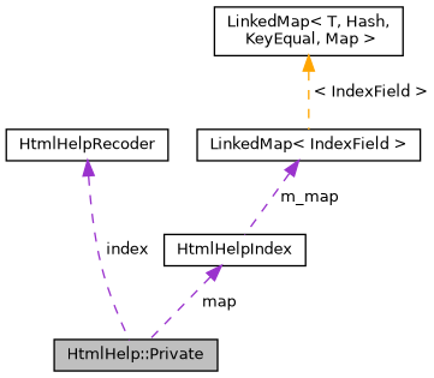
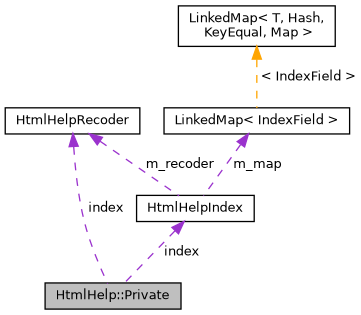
  digraph {
    node [color=black fillcolor=white fontname=Helvetica fontsize=10 shape=record style=filled]
    edge [color=darkorchid3 dir=back fontname=Helvetica fontsize=10 labelfontname=Helvetica labelfontsize=10 style=dashed]
    n1 [fillcolor=grey75 fontcolor=black height=0.2 label="HtmlHelp::Private" width=0.4]
    n2 [height=0.2 label=HtmlHelpIndex width=0.4]
    n3 [height=0.2 label=HtmlHelpRecoder width=0.4]
    n4 [height=0.2 label="LinkedMap\< IndexField \>" width=0.4]
    n5 [height=0.2 label="LinkedMap\< T, Hash,\l KeyEqual, Map \>" width=0.4]
-   n2 -> n1 [label=" map"]
+   n2 -> n1 [label=" index"]
    n3 -> n1 [label=" index"]
+   n3 -> n2 [label=" m_recoder"]
    n4 -> n2 [label=" m_map"]
    n5 -> n4 [color=orange label=" \< IndexField \>"]
  }
